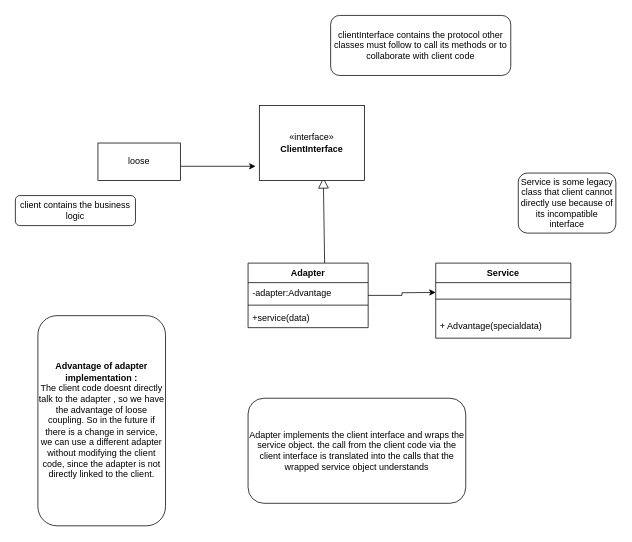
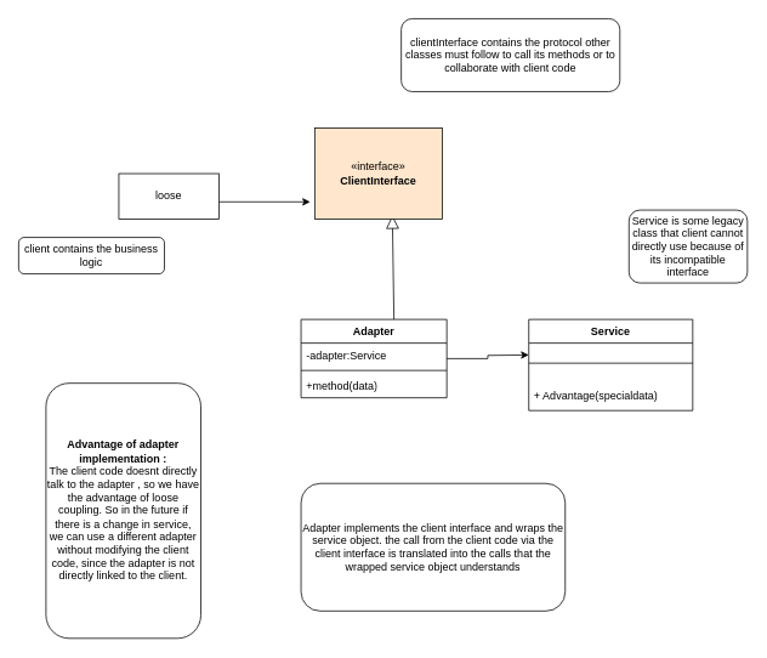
  <mxCell id="0" />
  <mxCell id="1" parent="0" />
  <mxCell id="2" value="" style="endArrow=block;dashed=0;endFill=0;endSize=12;html=1;rounded=0;entryX=0.609;entryY=0.96;entryDx=0;entryDy=0;entryPerimeter=0;exitX=0.638;exitY=0.058;exitDx=0;exitDy=0;exitPerimeter=0;" edge="1" parent="1" source="5" target="4"><mxGeometry width="160" relative="1" as="geometry"><mxPoint x="430" y="340" as="sourcePoint" /><mxPoint x="408.04" y="260.988" as="targetPoint" /></mxGeometry></mxCell>
  <mxCell id="3" style="edgeStyle=orthogonalEdgeStyle;rounded=0;orthogonalLoop=1;jettySize=auto;html=1;entryX=0;entryY=0.5;entryDx=0;entryDy=0;" edge="1" parent="1"><mxGeometry relative="1" as="geometry"><mxPoint x="240" y="221" as="sourcePoint" /><mxPoint x="340" y="221" as="targetPoint" /></mxGeometry></mxCell>
- <mxCell id="4" value="«interface»&lt;br&gt;&lt;b&gt;ClientInterface&lt;/b&gt;" style="html=1;whiteSpace=wrap;" vertex="1" parent="1"><mxGeometry x="345" y="140" width="140" height="100" as="geometry" /></mxCell>
+ <mxCell id="4" value="«interface»&lt;br&gt;&lt;b&gt;ClientInterface&lt;/b&gt;" style="html=1;whiteSpace=wrap;fillColor=#ffe6cc;" vertex="1" parent="1"><mxGeometry x="345" y="140" width="140" height="100" as="geometry" /></mxCell>
  <mxCell id="5" value="Adapter" style="swimlane;fontStyle=1;align=center;verticalAlign=top;childLayout=stackLayout;horizontal=1;startSize=26;horizontalStack=0;resizeParent=1;resizeParentMax=0;resizeLast=0;collapsible=1;marginBottom=0;whiteSpace=wrap;html=1;" vertex="1" parent="1"><mxGeometry x="330" y="350" width="160" height="86" as="geometry" /></mxCell>
- <mxCell id="6" value="-adapter:Advantage" style="text;strokeColor=none;fillColor=none;align=left;verticalAlign=top;spacingLeft=4;spacingRight=4;overflow=hidden;rotatable=0;points=[[0,0.5],[1,0.5]];portConstraint=eastwest;whiteSpace=wrap;html=1;" vertex="1" parent="5"><mxGeometry y="26" width="160" height="26" as="geometry" /></mxCell>
+ <mxCell id="6" value="-adapter:Service" style="text;strokeColor=none;fillColor=none;align=left;verticalAlign=top;spacingLeft=4;spacingRight=4;overflow=hidden;rotatable=0;points=[[0,0.5],[1,0.5]];portConstraint=eastwest;whiteSpace=wrap;html=1;" vertex="1" parent="5"><mxGeometry y="26" width="160" height="26" as="geometry" /></mxCell>
  <mxCell id="7" value="" style="line;strokeWidth=1;fillColor=none;align=left;verticalAlign=middle;spacingTop=-1;spacingLeft=3;spacingRight=3;rotatable=0;labelPosition=right;points=[];portConstraint=eastwest;strokeColor=inherit;" vertex="1" parent="5"><mxGeometry y="52" width="160" height="8" as="geometry" /></mxCell>
- <mxCell id="8" value="+service(data)" style="text;strokeColor=none;fillColor=none;align=left;verticalAlign=top;spacingLeft=4;spacingRight=4;overflow=hidden;rotatable=0;points=[[0,0.5],[1,0.5]];portConstraint=eastwest;whiteSpace=wrap;html=1;" vertex="1" parent="5"><mxGeometry y="60" width="160" height="26" as="geometry" /></mxCell>
+ <mxCell id="8" value="+method(data)" style="text;strokeColor=none;fillColor=none;align=left;verticalAlign=top;spacingLeft=4;spacingRight=4;overflow=hidden;rotatable=0;points=[[0,0.5],[1,0.5]];portConstraint=eastwest;whiteSpace=wrap;html=1;" vertex="1" parent="5"><mxGeometry y="60" width="160" height="26" as="geometry" /></mxCell>
  <mxCell id="9" style="edgeStyle=orthogonalEdgeStyle;rounded=0;orthogonalLoop=1;jettySize=auto;html=1;entryX=0;entryY=0.5;entryDx=0;entryDy=0;" edge="1" parent="1" source="5"><mxGeometry relative="1" as="geometry"><mxPoint x="580" y="389" as="targetPoint" /></mxGeometry></mxCell>
  <mxCell id="10" value="Service" style="swimlane;fontStyle=1;align=center;verticalAlign=top;childLayout=stackLayout;horizontal=1;startSize=26;horizontalStack=0;resizeParent=1;resizeParentMax=0;resizeLast=0;collapsible=1;marginBottom=0;whiteSpace=wrap;html=1;" vertex="1" parent="1"><mxGeometry x="580" y="350" width="180" height="100" as="geometry" /></mxCell>
  <mxCell id="11" value="" style="line;strokeWidth=1;fillColor=none;align=left;verticalAlign=middle;spacingTop=-1;spacingLeft=3;spacingRight=3;rotatable=0;labelPosition=right;points=[];portConstraint=eastwest;strokeColor=inherit;" vertex="1" parent="10"><mxGeometry y="26" width="180" height="44" as="geometry" /></mxCell>
  <mxCell id="12" value="+ Advantage(specialdata)" style="text;strokeColor=none;fillColor=none;align=left;verticalAlign=top;spacingLeft=4;spacingRight=4;overflow=hidden;rotatable=0;points=[[0,0.5],[1,0.5]];portConstraint=eastwest;whiteSpace=wrap;html=1;" vertex="1" parent="10"><mxGeometry y="70" width="180" height="30" as="geometry" /></mxCell>
  <mxCell id="13" value="loose" style="html=1;whiteSpace=wrap;" vertex="1" parent="1"><mxGeometry x="130" y="190" width="110" height="50" as="geometry" /></mxCell>
  <mxCell id="14" value="client contains the business logic" style="rounded=1;whiteSpace=wrap;html=1;" vertex="1" parent="1"><mxGeometry x="20" y="260" width="160" height="40" as="geometry" /></mxCell>
  <mxCell id="15" value="clientInterface contains the protocol other classes must follow to call its methods or to collaborate with client code" style="rounded=1;whiteSpace=wrap;html=1;" vertex="1" parent="1"><mxGeometry x="440" y="20" width="240" height="80" as="geometry" /></mxCell>
  <mxCell id="16" value="Service is some legacy class that client cannot directly use because of its incompatible interface" style="rounded=1;whiteSpace=wrap;html=1;" vertex="1" parent="1"><mxGeometry x="690" y="230" width="130" height="80" as="geometry" /></mxCell>
  <mxCell id="17" value="Adapter implements the client interface and wraps the service object. the call from the client code via the client interface is translated into the calls that the wrapped service object understands" style="rounded=1;whiteSpace=wrap;html=1;" vertex="1" parent="1"><mxGeometry x="330" y="530" width="290" height="140" as="geometry" /></mxCell>
  <mxCell id="18" value="&lt;b&gt;Advantage of adapter implementation :&lt;/b&gt;&lt;div&gt;The client code doesnt directly talk to the adapter , so we have the advantage of loose coupling. So in the future if there is a change in service, we can use a different adapter without modifying the client code, since the adapter is not directly linked to the client.&lt;/div&gt;" style="rounded=1;whiteSpace=wrap;html=1;" vertex="1" parent="1"><mxGeometry x="50" y="420" width="170" height="280" as="geometry" /></mxCell>
